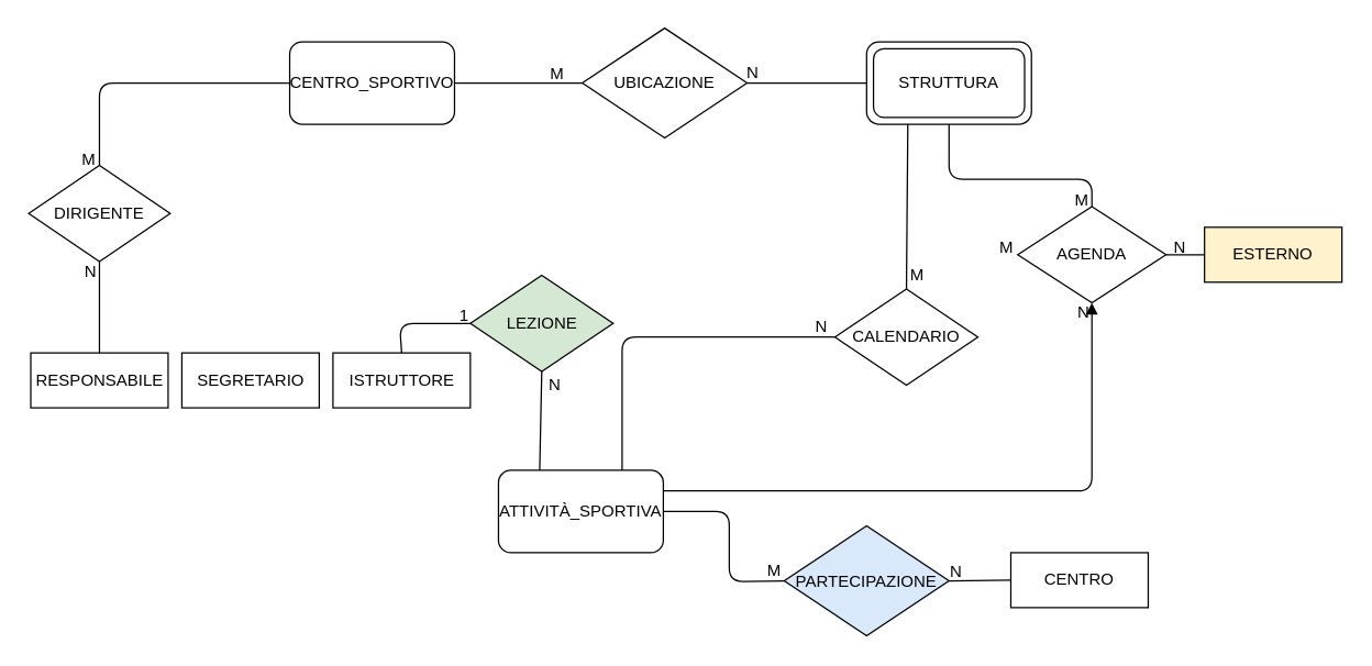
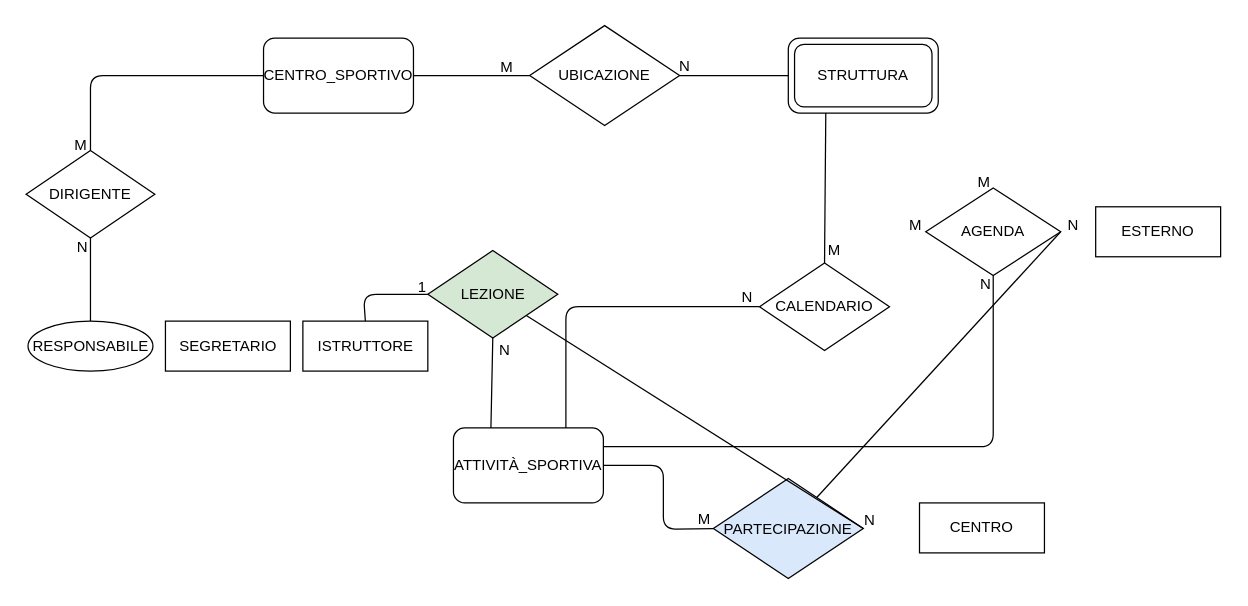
  <mxCell id="0" />
  <mxCell id="1" parent="0" />
- <mxCell id="2" value="RESPONSABILE" style="rounded=0;whiteSpace=wrap;html=1;" parent="1" vertex="1"><mxGeometry x="21.5" y="256.5" width="100" height="40" as="geometry" /></mxCell>
+ <mxCell id="2" value="RESPONSABILE" style="ellipse;whiteSpace=wrap;html=1;" parent="1" vertex="1"><mxGeometry x="21.5" y="256.5" width="100" height="40" as="geometry" /></mxCell>
  <mxCell id="3" value="SEGRETARIO" style="rounded=0;whiteSpace=wrap;html=1;" parent="1" vertex="1"><mxGeometry x="131.5" y="256.5" width="100" height="40" as="geometry" /></mxCell>
  <mxCell id="4" value="ISTRUTTORE" style="rounded=0;whiteSpace=wrap;html=1;" parent="1" vertex="1"><mxGeometry x="241.5" y="256.5" width="100" height="40" as="geometry" /></mxCell>
  <mxCell id="5" value="CENTRO_SPORTIVO" style="rounded=1;whiteSpace=wrap;html=1;" parent="1" vertex="1"><mxGeometry x="210" y="30" width="120" height="60" as="geometry" /></mxCell>
  <mxCell id="6" value="STRUTTURA" style="rounded=1;whiteSpace=wrap;html=1;" parent="1" vertex="1"><mxGeometry x="630" y="30" width="120" height="60" as="geometry" /></mxCell>
  <mxCell id="7" value="UBICAZIONE" style="rhombus;whiteSpace=wrap;html=1;" parent="1" vertex="1"><mxGeometry x="423" y="20" width="120" height="80" as="geometry" /></mxCell>
  <mxCell id="8" value="DIRIGENTE" style="rhombus;whiteSpace=wrap;html=1;" parent="1" vertex="1"><mxGeometry x="20" y="120" width="103" height="70" as="geometry" /></mxCell>
  <mxCell id="9" value="AGENDA" style="rhombus;whiteSpace=wrap;html=1;" parent="1" vertex="1"><mxGeometry x="740" y="150" width="108" height="70" as="geometry" /></mxCell>
  <mxCell id="10" value="CALENDARIO&lt;span style=&quot;color: rgba(0 , 0 , 0 , 0) ; font-family: monospace ; font-size: 0px ; white-space: nowrap&quot;&gt;%3CmxGraphModel%3E%3Croot%3E%3CmxCell%20id%3D%220%22%2F%3E%3CmxCell%20id%3D%221%22%20parent%3D%220%22%2F%3E%3CmxCell%20id%3D%222%22%20value%3D%22AGENDA%22%20style%3D%22rhombus%3BwhiteSpace%3Dwrap%3Bhtml%3D1%3B%22%20vertex%3D%221%22%20parent%3D%221%22%3E%3CmxGeometry%20x%3D%22560%22%20y%3D%22220%22%20width%3D%22130%22%20height%3D%2280%22%20as%3D%22geometry%22%2F%3E%3C%2FmxCell%3E%3C%2Froot%3E%3C%2FmxGraphModel%3E&lt;/span&gt;&lt;span style=&quot;color: rgba(0 , 0 , 0 , 0) ; font-family: monospace ; font-size: 0px ; white-space: nowrap&quot;&gt;%3CmxGraphModel%3E%3Croot%3E%3CmxCell%20id%3D%220%22%2F%3E%3CmxCell%20id%3D%221%22%20parent%3D%220%22%2F%3E%3CmxCell%20id%3D%222%22%20value%3D%22AGENDA%22%20style%3D%22rhombus%3BwhiteSpace%3Dwrap%3Bhtml%3D1%3B%22%20vertex%3D%221%22%20parent%3D%221%22%3E%3CmxGeometry%20x%3D%22560%22%20y%3D%22220%22%20width%3D%22130%22%20height%3D%2280%22%20as%3D%22geometry%22%2F%3E%3C%2FmxCell%3E%3C%2Froot%3E%3C%2FmxGraphModel%3E&lt;/span&gt;&lt;span style=&quot;color: rgba(0 , 0 , 0 , 0) ; font-family: monospace ; font-size: 0px ; white-space: nowrap&quot;&gt;%3CmxGraphModel%3E%3Croot%3E%3CmxCell%20id%3D%220%22%2F%3E%3CmxCell%20id%3D%221%22%20parent%3D%220%22%2F%3E%3CmxCell%20id%3D%222%22%20value%3D%22AGENDA%22%20style%3D%22rhombus%3BwhiteSpace%3Dwrap%3Bhtml%3D1%3B%22%20vertex%3D%221%22%20parent%3D%221%22%3E%3CmxGeometry%20x%3D%22560%22%20y%3D%22220%22%20width%3D%22130%22%20height%3D%2280%22%20as%3D%22geometry%22%2F%3E%3C%2FmxCell%3E%3C%2Froot%3E%3C%2FmxGraphModel%3E&lt;/span&gt;" style="rhombus;whiteSpace=wrap;html=1;" parent="1" vertex="1"><mxGeometry x="607" y="210" width="104" height="70" as="geometry" /></mxCell>
  <mxCell id="11" value="&lt;font&gt;&lt;font style=&quot;font-size: 12px&quot;&gt;PARTECIPAZIONE&lt;/font&gt;&lt;br&gt;&lt;/font&gt;" style="rhombus;whiteSpace=wrap;html=1;fillColor=#dae8fc;" parent="1" vertex="1"><mxGeometry x="570" y="382.5" width="120" height="80" as="geometry" /></mxCell>
  <mxCell id="12" value="CENTRO" style="rounded=0;whiteSpace=wrap;html=1;" parent="1" vertex="1"><mxGeometry x="735" y="402" width="100" height="40" as="geometry" /></mxCell>
- <mxCell id="13" value="ESTERNO" style="rounded=0;whiteSpace=wrap;html=1;shadow=0;fillColor=#fff2cc;" parent="1" vertex="1"><mxGeometry x="876" y="165" width="100" height="40" as="geometry" /></mxCell>
+ <mxCell id="13" value="ESTERNO" style="rounded=0;whiteSpace=wrap;html=1;shadow=0;" parent="1" vertex="1"><mxGeometry x="876" y="165" width="100" height="40" as="geometry" /></mxCell>
  <mxCell id="14" value="" style="endArrow=none;html=1;exitX=1;exitY=0.5;exitDx=0;exitDy=0;entryX=0;entryY=0.5;entryDx=0;entryDy=0;" parent="1" source="5" target="7" edge="1"><mxGeometry width="50" height="50" relative="1" as="geometry"><mxPoint x="370" y="80" as="sourcePoint" /><mxPoint x="420" y="30" as="targetPoint" /></mxGeometry></mxCell>
  <mxCell id="15" value="" style="endArrow=none;html=1;exitX=1;exitY=0.5;exitDx=0;exitDy=0;entryX=0;entryY=0.5;entryDx=0;entryDy=0;" parent="1" source="7" target="6" edge="1"><mxGeometry width="50" height="50" relative="1" as="geometry"><mxPoint x="550" y="10" as="sourcePoint" /><mxPoint x="600" y="-40" as="targetPoint" /></mxGeometry></mxCell>
  <mxCell id="16" value="" style="endArrow=none;html=1;exitX=0.5;exitY=0;exitDx=0;exitDy=0;entryX=0;entryY=0.5;entryDx=0;entryDy=0;" parent="1" source="8" target="5" edge="1"><mxGeometry width="50" height="50" relative="1" as="geometry"><mxPoint x="191.5" y="150" as="sourcePoint" /><mxPoint x="190" y="60" as="targetPoint" /><Array as="points"><mxPoint x="71.5" y="60" /></Array></mxGeometry></mxCell>
  <mxCell id="17" value="" style="endArrow=none;html=1;fillColor=#1A1A1A;entryX=0.5;entryY=1;entryDx=0;entryDy=0;exitX=0.5;exitY=0;exitDx=0;exitDy=0;" parent="1" source="2" target="8" edge="1"><mxGeometry width="50" height="50" relative="1" as="geometry"><mxPoint x="101.5" y="240" as="sourcePoint" /><mxPoint x="151.5" y="190" as="targetPoint" /></mxGeometry></mxCell>
- <mxCell id="18" value="" style="endArrow=none;html=1;fillColor=#1A1A1A;entryX=0.5;entryY=1;entryDx=0;entryDy=0;exitX=0.5;exitY=0;exitDx=0;exitDy=0;" parent="1" source="9" target="6" edge="1"><mxGeometry width="50" height="50" relative="1" as="geometry"><mxPoint x="640" y="210" as="sourcePoint" /><mxPoint x="690" y="160" as="targetPoint" /><Array as="points"><mxPoint x="794" y="130" /><mxPoint x="690" y="130" /></Array></mxGeometry></mxCell>
  <mxCell id="19" value="" style="endArrow=none;html=1;fillColor=#1A1A1A;exitX=0.5;exitY=0;exitDx=0;exitDy=0;entryX=0.25;entryY=1;entryDx=0;entryDy=0;" parent="1" source="10" target="6" edge="1"><mxGeometry width="50" height="50" relative="1" as="geometry"><mxPoint x="630" y="260" as="sourcePoint" /><mxPoint x="620" y="160" as="targetPoint" /><Array as="points" /></mxGeometry></mxCell>
  <mxCell id="20" value="ATTIVITÀ_SPORTIVA" style="rounded=1;whiteSpace=wrap;html=1;" parent="1" vertex="1"><mxGeometry x="362" y="342" width="120" height="60" as="geometry" /></mxCell>
- <mxCell id="21" value="" style="endArrow=block;html=1;entryX=0.5;entryY=1;entryDx=0;entryDy=0;exitX=1;exitY=0.25;exitDx=0;exitDy=0;" parent="1" source="20" target="9" edge="1"><mxGeometry width="50" height="50" relative="1" as="geometry"><mxPoint x="120" y="660" as="sourcePoint" /><mxPoint x="170" y="610" as="targetPoint" /><Array as="points"><mxPoint x="794" y="357" /><mxPoint x="794" y="280" /></Array></mxGeometry></mxCell>
+ <mxCell id="21" value="" style="endArrow=none;html=1;entryX=0.5;entryY=1;entryDx=0;entryDy=0;exitX=1;exitY=0.25;exitDx=0;exitDy=0;" parent="1" source="20" target="9" edge="1"><mxGeometry width="50" height="50" relative="1" as="geometry"><mxPoint x="120" y="660" as="sourcePoint" /><mxPoint x="170" y="610" as="targetPoint" /><Array as="points"><mxPoint x="794" y="357" /><mxPoint x="794" y="280" /></Array></mxGeometry></mxCell>
  <mxCell id="22" value="LEZIONE" style="rhombus;whiteSpace=wrap;html=1;fillColor=#d5e8d4;" parent="1" vertex="1"><mxGeometry x="341.5" y="200" width="104" height="70" as="geometry" /></mxCell>
  <mxCell id="23" value="" style="endArrow=none;html=1;entryX=0.5;entryY=0;entryDx=0;entryDy=0;exitX=0;exitY=0.5;exitDx=0;exitDy=0;" parent="1" source="22" target="4" edge="1"><mxGeometry width="50" height="50" relative="1" as="geometry"><mxPoint x="20" y="650" as="sourcePoint" /><mxPoint x="70" y="600" as="targetPoint" /><Array as="points"><mxPoint x="290" y="235" /></Array></mxGeometry></mxCell>
- <mxCell id="24" value="" style="endArrow=none;html=1;exitX=1;exitY=0.5;exitDx=0;exitDy=0;entryX=0;entryY=0.5;entryDx=0;entryDy=0;" parent="1" source="11" target="12" edge="1"><mxGeometry width="50" height="50" relative="1" as="geometry"><mxPoint x="310" y="425" as="sourcePoint" /><mxPoint x="511" y="478.5" as="targetPoint" /></mxGeometry></mxCell>
+ <mxCell id="24" value="" style="endArrow=none;html=1;exitX=1;exitY=0.5;exitDx=0;exitDy=0;" parent="1" source="11" target="22" edge="1"><mxGeometry width="50" height="50" relative="1" as="geometry"><mxPoint x="310" y="425" as="sourcePoint" /><mxPoint x="511" y="478.5" as="targetPoint" /></mxGeometry></mxCell>
  <mxCell id="25" value="" style="endArrow=none;html=1;strokeWidth=1;entryX=0;entryY=0.5;entryDx=0;entryDy=0;exitX=1;exitY=0.5;exitDx=0;exitDy=0;" parent="1" source="20" target="11" edge="1"><mxGeometry width="50" height="50" relative="1" as="geometry"><mxPoint x="378" y="639" as="sourcePoint" /><mxPoint x="428" y="589" as="targetPoint" /><Array as="points"><mxPoint x="530" y="372" /><mxPoint x="530" y="423" /></Array></mxGeometry></mxCell>
  <mxCell id="26" value="" style="endArrow=none;html=1;strokeWidth=1;entryX=0.5;entryY=1;entryDx=0;entryDy=0;exitX=0.25;exitY=0;exitDx=0;exitDy=0;" parent="1" source="20" target="22" edge="1"><mxGeometry width="50" height="50" relative="1" as="geometry"><mxPoint x="500" y="320" as="sourcePoint" /><mxPoint x="550" y="270" as="targetPoint" /></mxGeometry></mxCell>
  <mxCell id="27" value="" style="endArrow=none;html=1;strokeWidth=1;entryX=0;entryY=0.5;entryDx=0;entryDy=0;exitX=0.75;exitY=0;exitDx=0;exitDy=0;" parent="1" source="20" target="10" edge="1"><mxGeometry width="50" height="50" relative="1" as="geometry"><mxPoint x="510" y="330" as="sourcePoint" /><mxPoint x="560" y="280" as="targetPoint" /><Array as="points"><mxPoint x="452" y="245" /></Array></mxGeometry></mxCell>
  <mxCell id="28" value="M" style="text;html=1;resizable=0;points=[];autosize=1;align=left;verticalAlign=top;spacingTop=-4;" parent="1" vertex="1"><mxGeometry x="556" y="405" width="30" height="20" as="geometry" /></mxCell>
  <mxCell id="29" value="N" style="text;html=1;resizable=0;points=[];autosize=1;align=left;verticalAlign=top;spacingTop=-4;" parent="1" vertex="1"><mxGeometry x="689" y="406" width="20" height="20" as="geometry" /></mxCell>
  <mxCell id="30" value="M" style="text;html=1;resizable=0;points=[];autosize=1;align=left;verticalAlign=top;spacingTop=-4;" parent="1" vertex="1"><mxGeometry x="398" y="44" width="30" height="20" as="geometry" /></mxCell>
  <mxCell id="31" value="N" style="text;html=1;resizable=0;points=[];autosize=1;align=left;verticalAlign=top;spacingTop=-4;" parent="1" vertex="1"><mxGeometry x="541" y="43" width="20" height="20" as="geometry" /></mxCell>
  <mxCell id="32" value="M" style="text;html=1;resizable=0;points=[];autosize=1;align=left;verticalAlign=top;spacingTop=-4;" parent="1" vertex="1"><mxGeometry x="57" y="106" width="30" height="20" as="geometry" /></mxCell>
  <mxCell id="33" value="N" style="text;html=1;resizable=0;points=[];autosize=1;align=left;verticalAlign=top;spacingTop=-4;" parent="1" vertex="1"><mxGeometry x="59" y="188" width="20" height="20" as="geometry" /></mxCell>
  <mxCell id="34" value="M" style="text;html=1;resizable=0;points=[];autosize=1;align=left;verticalAlign=top;spacingTop=-4;" parent="1" vertex="1"><mxGeometry x="725" y="170" width="30" height="20" as="geometry" /></mxCell>
  <mxCell id="35" value="N" style="text;html=1;resizable=0;points=[];autosize=1;align=left;verticalAlign=top;spacingTop=-4;" parent="1" vertex="1"><mxGeometry x="852" y="170" width="20" height="20" as="geometry" /></mxCell>
  <mxCell id="36" value="1" style="text;html=1;resizable=0;points=[];autosize=1;align=left;verticalAlign=top;spacingTop=-4;" parent="1" vertex="1"><mxGeometry x="331.5" y="220" width="20" height="20" as="geometry" /></mxCell>
  <mxCell id="37" value="N" style="text;html=1;resizable=0;points=[];autosize=1;align=left;verticalAlign=top;spacingTop=-4;" parent="1" vertex="1"><mxGeometry x="397" y="270" width="20" height="20" as="geometry" /></mxCell>
  <mxCell id="38" value="M" style="text;html=1;resizable=0;points=[];autosize=1;align=left;verticalAlign=top;spacingTop=-4;" parent="1" vertex="1"><mxGeometry x="660" y="190" width="30" height="20" as="geometry" /></mxCell>
  <mxCell id="39" value="N" style="text;html=1;resizable=0;points=[];autosize=1;align=left;verticalAlign=top;spacingTop=-4;" parent="1" vertex="1"><mxGeometry x="591" y="228" width="20" height="20" as="geometry" /></mxCell>
  <mxCell id="40" value="" style="rounded=1;whiteSpace=wrap;html=1;fillColor=none;" parent="1" vertex="1"><mxGeometry x="635" y="35" width="110" height="50" as="geometry" /></mxCell>
  <mxCell id="41" value="M" style="text;html=1;resizable=0;points=[];autosize=1;align=left;verticalAlign=top;spacingTop=-4;" parent="1" vertex="1"><mxGeometry x="780" y="136" width="30" height="20" as="geometry" /></mxCell>
  <mxCell id="42" value="N" style="text;html=1;resizable=0;points=[];autosize=1;align=left;verticalAlign=top;spacingTop=-4;" parent="1" vertex="1"><mxGeometry x="782" y="217" width="20" height="20" as="geometry" /></mxCell>
- <mxCell id="43" value="" style="endArrow=none;html=1;entryX=0;entryY=0.5;entryDx=0;entryDy=0;exitX=1;exitY=0.5;exitDx=0;exitDy=0;" edge="1" parent="1" source="9" target="13"><mxGeometry width="50" height="50" relative="1" as="geometry"><mxPoint x="876" y="270" as="sourcePoint" /><mxPoint x="880" y="50" as="targetPoint" /></mxGeometry></mxCell>
+ <mxCell id="43" value="" style="endArrow=none;html=1;exitX=1;exitY=0.5;exitDx=0;exitDy=0;" edge="1" parent="1" source="9" target="11"><mxGeometry width="50" height="50" relative="1" as="geometry"><mxPoint x="876" y="270" as="sourcePoint" /><mxPoint x="880" y="50" as="targetPoint" /></mxGeometry></mxCell>
